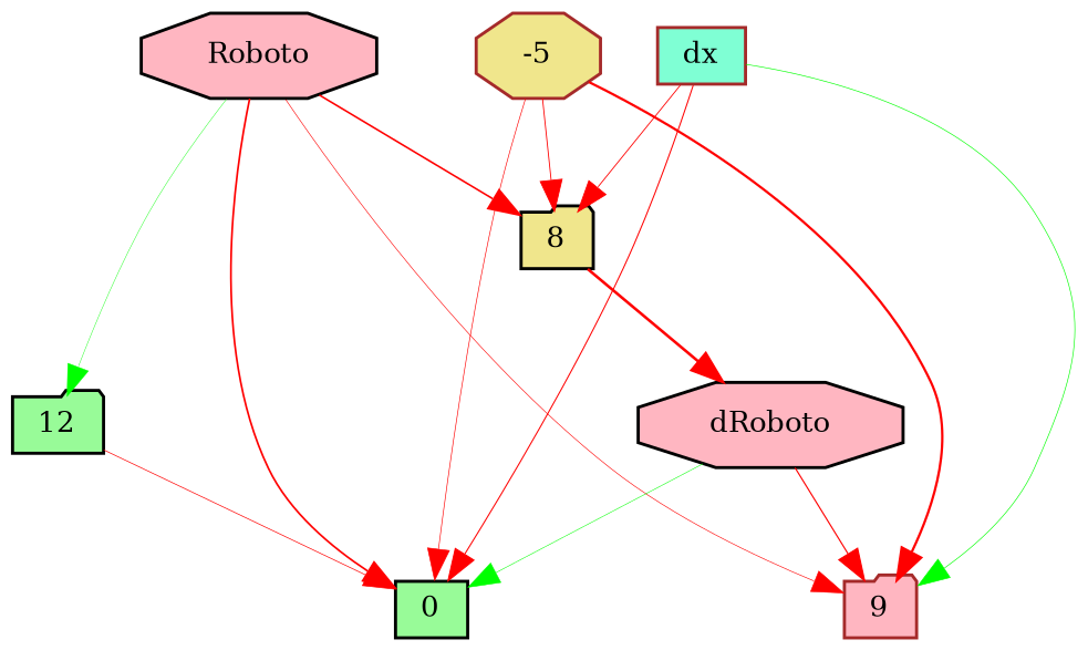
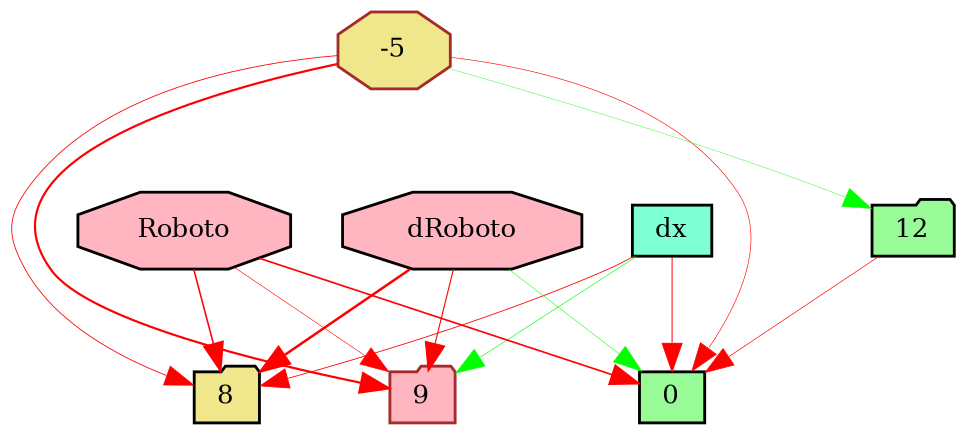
  digraph {
    node [color=black fillcolor=lightpink fontsize=9 shape=folder style=filled]
    edge [color=red style=bold]
    0 [fillcolor=palegreen height=0.2 shape=box width=0.2]
    n2 [color=brown height=0.2 label=9 width=0.2]
-   dx [color=brown fillcolor=aquamarine height=0.2 shape=box width=0.2]
+   dx [fillcolor=aquamarine height=0.2 shape=box width=0.2]
    n4 [fillcolor=khaki height=0.2 label=8 width=0.2]
    Roboto [height=0.2 shape=octagon width=0.2]
    12 [fillcolor=palegreen height=0.2 width=0.2]
    dRoboto [height=0.2 shape=octagon width=0.2]
    -5 [color=brown fillcolor=khaki height=0.2 shape=octagon width=0.2]
    dx -> 0 [penwidth=0.3588588608056781]
    dx -> n2 [color=green penwidth=0.2190042359157876]
    dx -> n4 [penwidth=0.2956110687492295]
    Roboto -> 0 [penwidth=0.5887780525710298 style=solid]
    Roboto -> n2 [penwidth=0.20495374127852783 style=solid]
    Roboto -> n4 [penwidth=0.5511747648605189]
-   Roboto -> 12 [color=green penwidth=0.1422802800918581 style=solid]
+   -5 -> 12 [color=green penwidth=0.1422802800918581 style=solid]
    12 -> 0 [penwidth=0.23436395087004544]
    dRoboto -> 0 [color=green penwidth=0.18031732343187992 style=solid]
    dRoboto -> n2 [penwidth=0.39340047318725346 style=solid]
-   n4 -> dRoboto [penwidth=0.8859445590236045]
+   dRoboto -> n4 [penwidth=0.8859445590236045]
    -5 -> 0 [penwidth=0.21874156440481013 style=solid]
    -5 -> n2 [penwidth=0.7704585965060428 style=solid]
    -5 -> n4 [penwidth=0.29729826231858986]
  }
